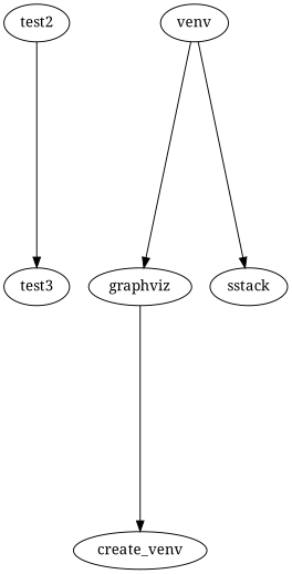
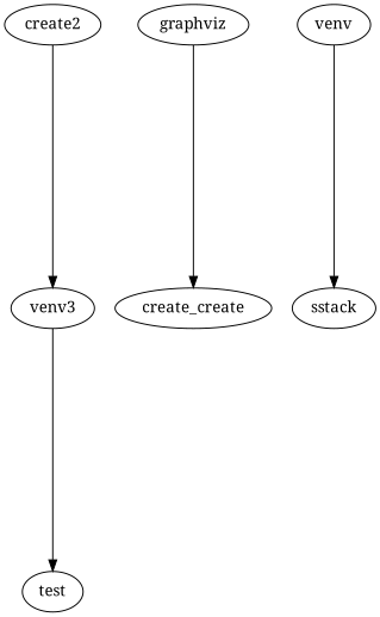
  digraph {
    fontname="Noto Serif"
    ranksep=3
    node [fontname="Noto Serif"]
    edge [fontname="Noto Serif"]
-   test2
-   test3
+   test2 [label=create2]
+   test3 [label=venv3]
+   test
    graphviz
-   create_venv
+   create_venv [label=create_create]
    venv
    sstack
    test2 -> test3
+   test3 -> test
    graphviz -> create_venv
-   venv -> graphviz
    venv -> sstack
  }
